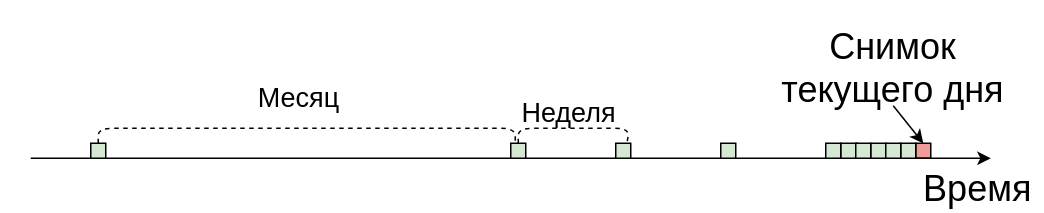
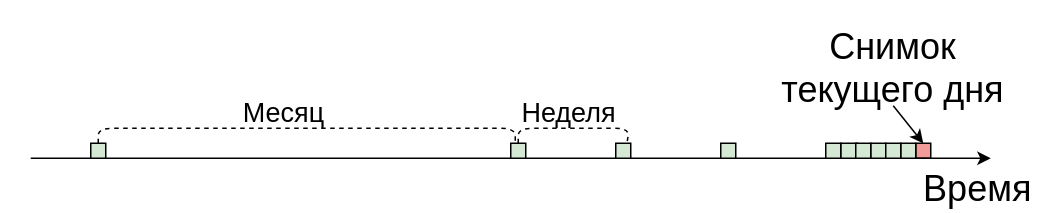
  <mxCell id="0" />
  <mxCell id="1" parent="0" />
  <mxCell id="2" value="" style="rounded=0;whiteSpace=wrap;html=1;fillColor=#F19C99;" vertex="1" parent="1"><mxGeometry x="610" y="95" width="10" height="10" as="geometry" /></mxCell>
  <mxCell id="3" value="" style="endArrow=classic;html=1;" edge="1" parent="1"><mxGeometry width="50" height="50" relative="1" as="geometry"><mxPoint x="20" y="105" as="sourcePoint" /><mxPoint x="660" y="105" as="targetPoint" /></mxGeometry></mxCell>
  <mxCell id="4" value="&lt;font style=&quot;font-size: 24px&quot;&gt;Время&lt;/font&gt;" style="text;html=1;resizable=0;points=[];align=center;verticalAlign=middle;labelBackgroundColor=#ffffff;" vertex="1" connectable="0" parent="3"><mxGeometry x="-0.093" y="1" relative="1" as="geometry"><mxPoint x="340" y="21" as="offset" /></mxGeometry></mxCell>
  <mxCell id="5" value="" style="rounded=0;whiteSpace=wrap;html=1;fillColor=#D5E8D4;" vertex="1" parent="1"><mxGeometry x="600" y="95" width="10" height="10" as="geometry" /></mxCell>
  <mxCell id="6" value="" style="rounded=0;whiteSpace=wrap;html=1;fillColor=#D5E8D4;" vertex="1" parent="1"><mxGeometry x="560" y="95" width="11" height="10" as="geometry" /></mxCell>
  <mxCell id="7" value="" style="rounded=0;whiteSpace=wrap;html=1;fillColor=#D5E8D4;" vertex="1" parent="1"><mxGeometry x="480" y="95" width="10" height="10" as="geometry" /></mxCell>
  <mxCell id="8" value="" style="rounded=0;whiteSpace=wrap;html=1;fillColor=#D5E8D4;" vertex="1" parent="1"><mxGeometry x="580" y="95" width="10" height="10" as="geometry" /></mxCell>
  <mxCell id="9" value="" style="rounded=0;whiteSpace=wrap;html=1;fillColor=#D5E8D4;" vertex="1" parent="1"><mxGeometry x="570" y="95" width="10" height="10" as="geometry" /></mxCell>
  <mxCell id="10" value="" style="rounded=0;whiteSpace=wrap;html=1;fillColor=#D5E8D4;" vertex="1" parent="1"><mxGeometry x="340" y="95" width="10" height="10" as="geometry" /></mxCell>
  <mxCell id="11" value="" style="rounded=0;whiteSpace=wrap;html=1;fillColor=#D5E8D4;" vertex="1" parent="1"><mxGeometry x="550" y="95" width="10" height="10" as="geometry" /></mxCell>
  <mxCell id="12" value="" style="rounded=0;whiteSpace=wrap;html=1;fillColor=#D5E8D4;" vertex="1" parent="1"><mxGeometry x="60" y="95" width="10" height="10" as="geometry" /></mxCell>
  <mxCell id="13" value="" style="rounded=0;whiteSpace=wrap;html=1;fillColor=#D5E8D4;" vertex="1" parent="1"><mxGeometry x="410" y="95" width="10" height="10" as="geometry" /></mxCell>
  <mxCell id="14" value="" style="rounded=0;whiteSpace=wrap;html=1;fillColor=#D5E8D4;" vertex="1" parent="1"><mxGeometry x="590" y="95" width="10" height="10" as="geometry" /></mxCell>
  <mxCell id="15" value="&lt;font style=&quot;font-size: 24px&quot;&gt;Снимок текущего дня&lt;/font&gt;" style="text;html=1;strokeColor=none;fillColor=none;align=center;verticalAlign=middle;whiteSpace=wrap;rounded=0;" vertex="1" parent="1"><mxGeometry x="516" y="20" width="158" height="50" as="geometry" /></mxCell>
  <mxCell id="16" value="" style="endArrow=classic;html=1;exitX=0.5;exitY=1;exitDx=0;exitDy=0;entryX=0.5;entryY=0;entryDx=0;entryDy=0;" edge="1" parent="1" source="15" target="2"><mxGeometry width="50" height="50" relative="1" as="geometry"><mxPoint x="10" y="215" as="sourcePoint" /><mxPoint x="60" y="165" as="targetPoint" /></mxGeometry></mxCell>
  <mxCell id="17" value="" style="endArrow=none;dashed=1;html=1;entryX=0.75;entryY=0;entryDx=0;entryDy=0;" edge="1" parent="1" target="13"><mxGeometry width="50" height="50" relative="1" as="geometry"><mxPoint x="345" y="95" as="sourcePoint" /><mxPoint x="409" y="95" as="targetPoint" /><Array as="points"><mxPoint x="345" y="85" /><mxPoint x="419" y="85" /></Array></mxGeometry></mxCell>
  <mxCell id="18" value="&lt;font style=&quot;font-size: 18px&quot;&gt;Неделя&lt;/font&gt;" style="text;html=1;strokeColor=none;fillColor=none;align=center;verticalAlign=middle;whiteSpace=wrap;rounded=0;" vertex="1" parent="1"><mxGeometry x="359" y="65" width="40" height="20" as="geometry" /></mxCell>
  <mxCell id="19" value="" style="endArrow=none;dashed=1;html=1;exitX=0.5;exitY=0;exitDx=0;exitDy=0;" edge="1" parent="1" source="12"><mxGeometry width="50" height="50" relative="1" as="geometry"><mxPoint x="109" y="75" as="sourcePoint" /><mxPoint x="343" y="95" as="targetPoint" /><Array as="points"><mxPoint x="65" y="85" /><mxPoint x="343" y="85" /></Array></mxGeometry></mxCell>
- <mxCell id="20" value="&lt;font style=&quot;font-size: 18px&quot;&gt;Месяц&lt;/font&gt;" style="text;html=1;strokeColor=none;fillColor=none;align=center;verticalAlign=middle;whiteSpace=wrap;rounded=0;" vertex="1" parent="1"><mxGeometry x="179" y="55" width="40" height="20" as="geometry" /></mxCell>
+ <mxCell id="20" value="&lt;font style=&quot;font-size: 18px&quot;&gt;Месяц&lt;/font&gt;" style="text;html=1;strokeColor=none;fillColor=none;align=center;verticalAlign=middle;whiteSpace=wrap;rounded=0;" vertex="1" parent="1"><mxGeometry x="169" y="65" width="40" height="20" as="geometry" /></mxCell>
